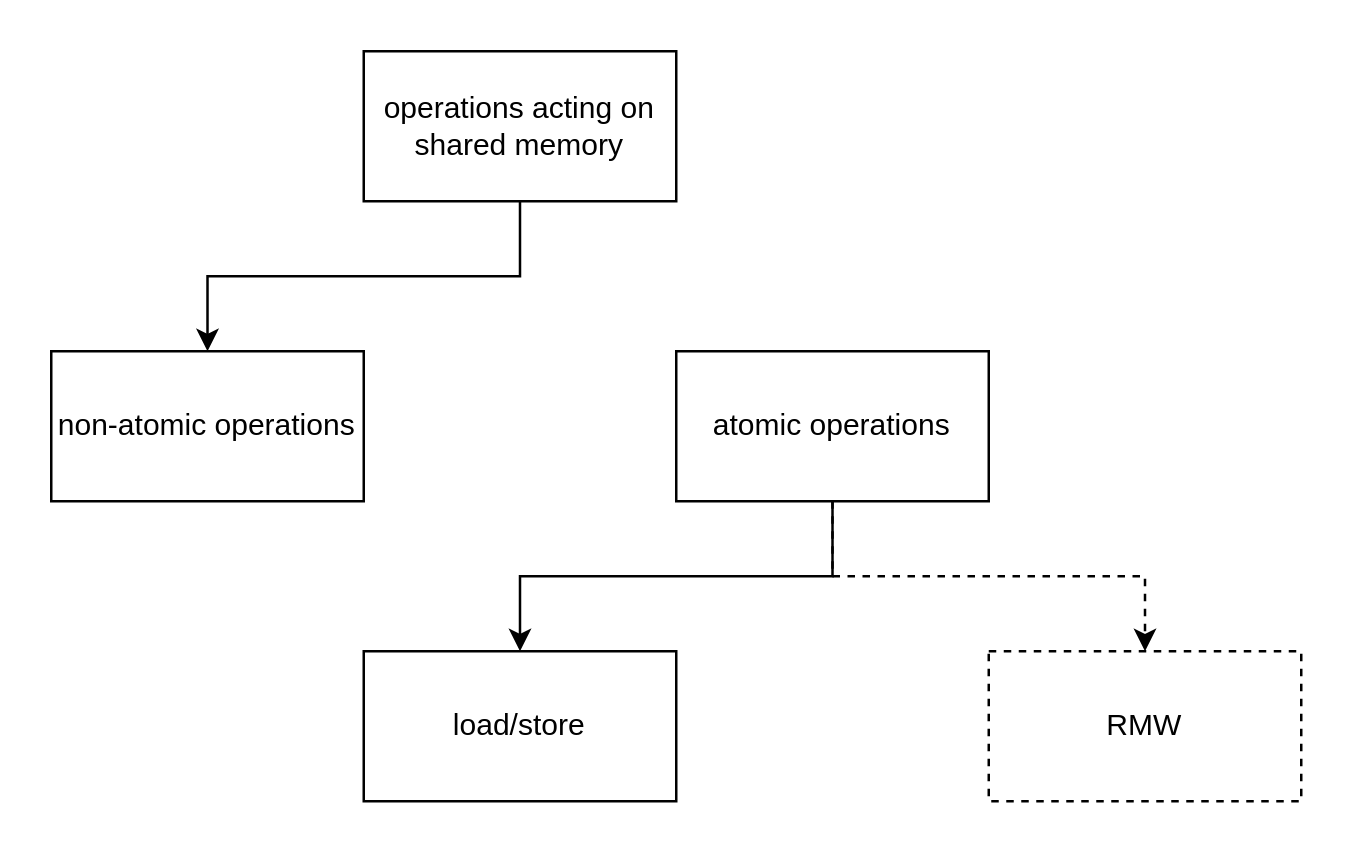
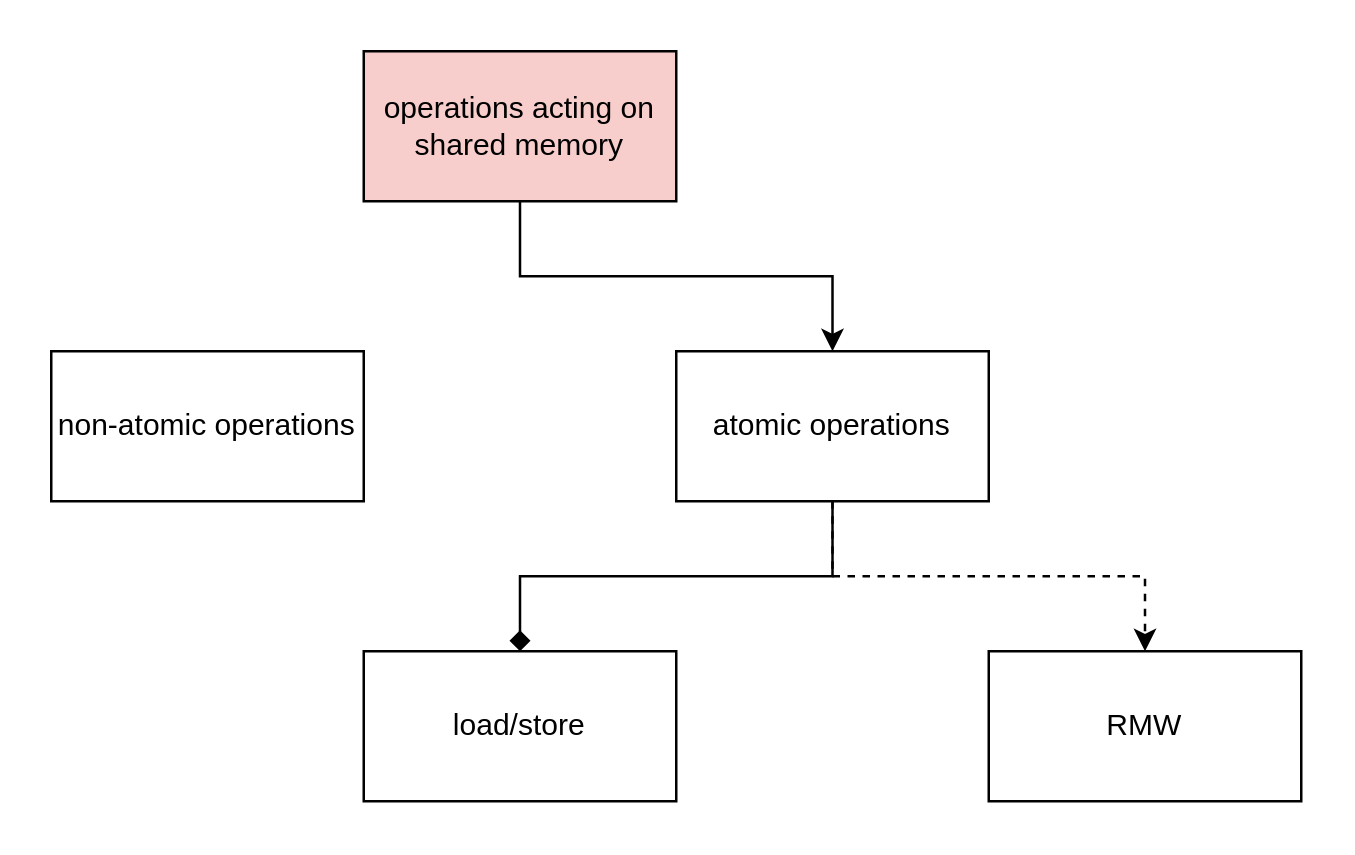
  <mxCell id="0" />
  <mxCell id="1" parent="0" />
- <mxCell id="2" style="edgeStyle=orthogonalEdgeStyle;rounded=0;orthogonalLoop=1;jettySize=auto;html=1;exitX=0.5;exitY=1;exitDx=0;exitDy=0;entryX=0.5;entryY=0;entryDx=0;entryDy=0;" edge="1" parent="1" source="3" target="4"><mxGeometry relative="1" as="geometry" /></mxCell>
- <mxCell id="3" value="operations acting on shared memory" style="rounded=0;whiteSpace=wrap;html=1;" vertex="1" parent="1"><mxGeometry x="145" y="20" width="125" height="60" as="geometry" /></mxCell>
+ <mxCell id="2" style="edgeStyle=orthogonalEdgeStyle;rounded=0;orthogonalLoop=1;jettySize=auto;html=1;exitX=0.5;exitY=1;exitDx=0;exitDy=0;" edge="1" parent="1" source="3" target="7"><mxGeometry relative="1" as="geometry" /></mxCell>
+ <mxCell id="3" value="operations acting on shared memory" style="rounded=0;whiteSpace=wrap;html=1;fillColor=#f8cecc;" vertex="1" parent="1"><mxGeometry x="145" y="20" width="125" height="60" as="geometry" /></mxCell>
  <mxCell id="4" value="non-atomic operations" style="rounded=0;whiteSpace=wrap;html=1;" vertex="1" parent="1"><mxGeometry x="20" y="140" width="125" height="60" as="geometry" /></mxCell>
- <mxCell id="5" style="edgeStyle=orthogonalEdgeStyle;rounded=0;orthogonalLoop=1;jettySize=auto;html=1;exitX=0.5;exitY=1;exitDx=0;exitDy=0;entryX=0.5;entryY=0;entryDx=0;entryDy=0;" edge="1" parent="1" source="7" target="8"><mxGeometry relative="1" as="geometry" /></mxCell>
+ <mxCell id="5" style="edgeStyle=orthogonalEdgeStyle;rounded=0;orthogonalLoop=1;jettySize=auto;html=1;exitX=0.5;exitY=1;exitDx=0;exitDy=0;entryX=0.5;entryY=0;entryDx=0;entryDy=0;endArrow=diamond;" edge="1" parent="1" source="7" target="8"><mxGeometry relative="1" as="geometry" /></mxCell>
  <mxCell id="6" style="edgeStyle=orthogonalEdgeStyle;rounded=0;orthogonalLoop=1;jettySize=auto;html=1;exitX=0.5;exitY=1;exitDx=0;exitDy=0;entryX=0.5;entryY=0;entryDx=0;entryDy=0;dashed=1;" edge="1" parent="1" source="7" target="9"><mxGeometry relative="1" as="geometry" /></mxCell>
  <mxCell id="7" value="atomic operations" style="rounded=0;whiteSpace=wrap;html=1;" vertex="1" parent="1"><mxGeometry x="270" y="140" width="125" height="60" as="geometry" /></mxCell>
  <mxCell id="8" value="load/store" style="rounded=0;whiteSpace=wrap;html=1;" vertex="1" parent="1"><mxGeometry x="145" y="260" width="125" height="60" as="geometry" /></mxCell>
- <mxCell id="9" value="RMW" style="rounded=0;whiteSpace=wrap;html=1;dashed=1;" vertex="1" parent="1"><mxGeometry x="395" y="260" width="125" height="60" as="geometry" /></mxCell>
+ <mxCell id="9" value="RMW" style="rounded=0;whiteSpace=wrap;html=1;" vertex="1" parent="1"><mxGeometry x="395" y="260" width="125" height="60" as="geometry" /></mxCell>
